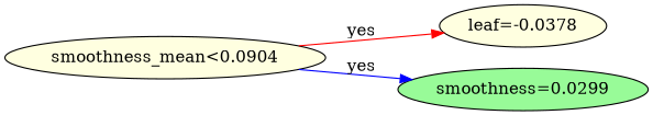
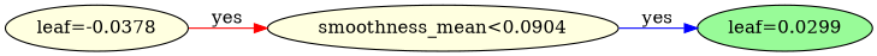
  digraph {
    rankdir=LR
    node [fillcolor=lightyellow style=filled]
    n1 [label="smoothness_mean<0.0904"]
    n2 [label="leaf=-0.0378"]
-   n3 [fillcolor=palegreen label="smoothness=0.0299"]
-   n1 -> n2 [color="#FF0000" label=yes]
+   n3 [fillcolor=palegreen label="leaf=0.0299"]
+   n2 -> n1 [color="#FF0000" label=yes]
    n1 -> n3 [color="#0000FF" label=yes]
  }
